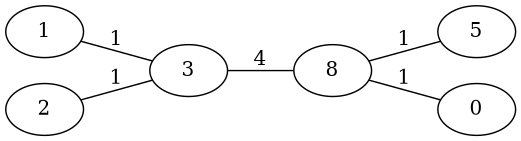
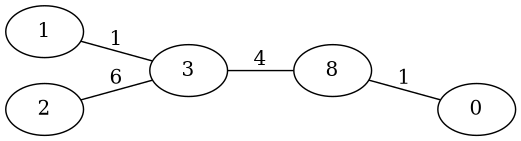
  graph {
    rankdir=LR
    1
    3
    n3 [label=8]
-   5
    n5 [label=0]
    2
    1 -- 3 [label=1]
    3 -- n3 [label=4]
-   n3 -- 5 [label=1]
    n3 -- n5 [label=1]
-   2 -- 3 [label=1]
+   2 -- 3 [label=6]
  }
